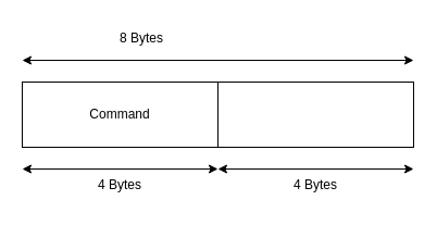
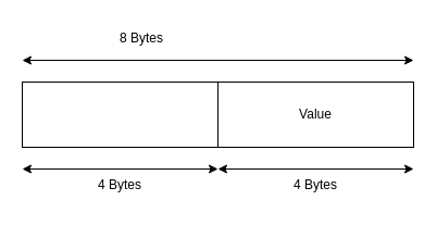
  <mxCell id="0" />
  <mxCell id="1" parent="0" />
  <mxCell id="2" value="" style="rounded=0;whiteSpace=wrap;html=1;" vertex="1" parent="1"><mxGeometry x="20" y="75" width="360" height="60" as="geometry" /></mxCell>
  <mxCell id="3" value="" style="endArrow=none;html=1;rounded=0;entryX=0.5;entryY=0;entryDx=0;entryDy=0;exitX=0.5;exitY=1;exitDx=0;exitDy=0;" edge="1" parent="1" source="2" target="2"><mxGeometry width="50" height="50" relative="1" as="geometry"><mxPoint x="220" y="235" as="sourcePoint" /><mxPoint x="270" y="185" as="targetPoint" /></mxGeometry></mxCell>
  <mxCell id="4" value="" style="endArrow=classic;startArrow=classic;html=1;rounded=0;" edge="1" parent="1"><mxGeometry width="50" height="50" relative="1" as="geometry"><mxPoint x="20" y="55" as="sourcePoint" /><mxPoint x="380" y="55" as="targetPoint" /></mxGeometry></mxCell>
  <mxCell id="5" value="8 Bytes" style="text;html=1;strokeColor=none;fillColor=none;align=center;verticalAlign=middle;whiteSpace=wrap;rounded=0;" vertex="1" parent="1"><mxGeometry x="100" y="20" width="60" height="30" as="geometry" /></mxCell>
  <mxCell id="6" value="" style="endArrow=classic;startArrow=classic;html=1;rounded=0;" edge="1" parent="1"><mxGeometry width="50" height="50" relative="1" as="geometry"><mxPoint x="20" y="155" as="sourcePoint" /><mxPoint x="200" y="155" as="targetPoint" /></mxGeometry></mxCell>
  <mxCell id="7" value="" style="endArrow=classic;startArrow=classic;html=1;rounded=0;" edge="1" parent="1"><mxGeometry width="50" height="50" relative="1" as="geometry"><mxPoint x="200" y="155" as="sourcePoint" /><mxPoint x="380" y="155" as="targetPoint" /></mxGeometry></mxCell>
  <mxCell id="8" value="4 Bytes" style="text;html=1;strokeColor=none;fillColor=none;align=center;verticalAlign=middle;whiteSpace=wrap;rounded=0;" vertex="1" parent="1"><mxGeometry x="80" y="155" width="60" height="30" as="geometry" /></mxCell>
  <mxCell id="9" value="4 Bytes" style="text;html=1;strokeColor=none;fillColor=none;align=center;verticalAlign=middle;whiteSpace=wrap;rounded=0;" vertex="1" parent="1"><mxGeometry x="260" y="155" width="60" height="30" as="geometry" /></mxCell>
- <mxCell id="10" value="Command" style="text;html=1;strokeColor=none;fillColor=none;align=center;verticalAlign=middle;whiteSpace=wrap;rounded=0;" vertex="1" parent="1"><mxGeometry x="80" y="90" width="60" height="30" as="geometry" /></mxCell>
+ <mxCell id="11" value="Value" style="text;html=1;strokeColor=none;fillColor=none;align=center;verticalAlign=middle;whiteSpace=wrap;rounded=0;" vertex="1" parent="1"><mxGeometry x="260" y="90" width="60" height="30" as="geometry" /></mxCell>
